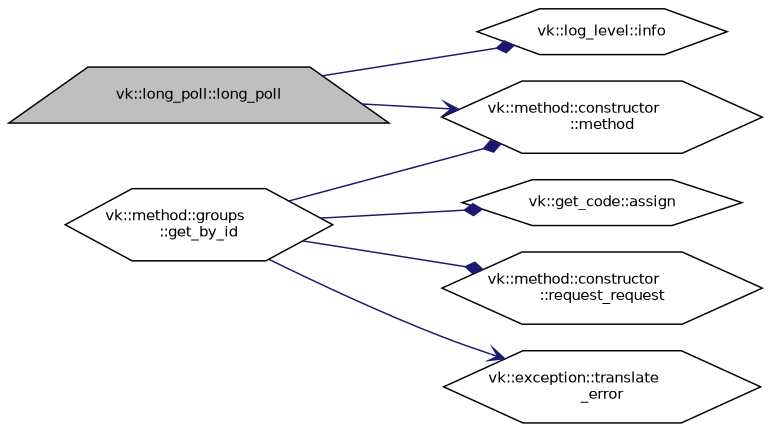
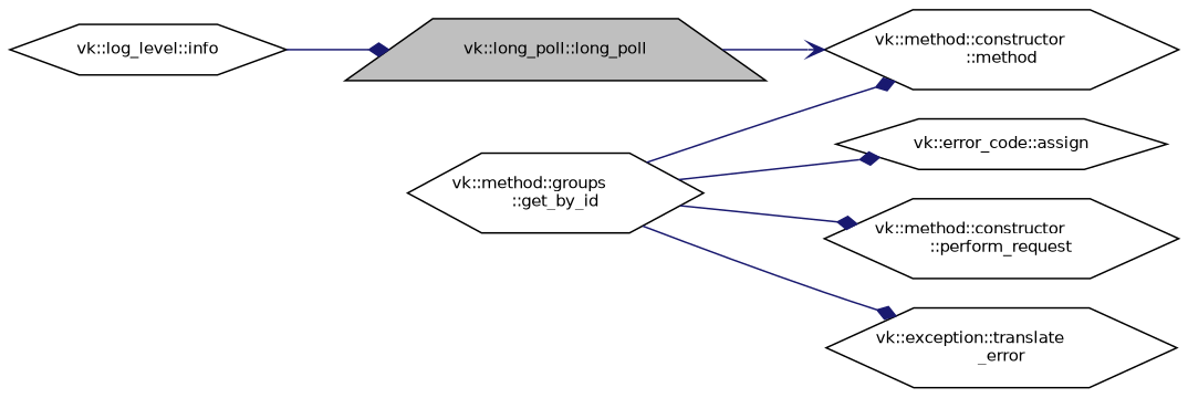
  digraph {
    rankdir=LR
    node [color=black fillcolor=white fontname=Helvetica fontsize=10 shape=hexagon style=filled]
    edge [arrowhead=diamond color=midnightblue fontname=Helvetica fontsize=10 labelfontname=Helvetica labelfontsize=10 style=solid]
    n1 [fillcolor=grey75 fontcolor=black height=0.2 label="vk::long_poll::long_poll" shape=trapezium width=0.4]
    n2 [height=0.2 label="vk::log_level::info" width=0.4]
    n3 [height=0.2 label="vk::method::constructor\l::method" width=0.4]
    n4 [height=0.2 label="vk::method::groups\l::get_by_id" width=0.4]
-   n5 [height=0.2 label="vk::get_code::assign" width=0.4]
-   n6 [height=0.2 label="vk::method::constructor\l::request_request" width=0.4]
+   n5 [height=0.2 label="vk::error_code::assign" width=0.4]
+   n6 [height=0.2 label="vk::method::constructor\l::perform_request" width=0.4]
    n7 [height=0.2 label="vk::exception::translate\l_error" width=0.4]
-   n1 -> n2
+   n2 -> n1
    n1 -> n3 [arrowhead=vee]
    n4 -> n3
    n4 -> n5
    n4 -> n6
-   n4 -> n7 [arrowhead=vee]
+   n4 -> n7
  }
